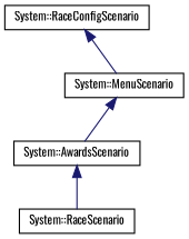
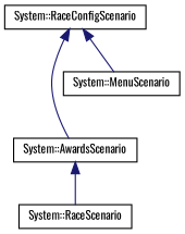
  digraph {
    fontname=Oswald
    rankdir=TB
    node [color=black fillcolor=white fontname=Oswald fontsize=10 shape=record style=filled]
    edge [color=midnightblue dir=back fontname=Oswald fontsize=10 labelfontname=FreeMono labelfontsize=10 style=solid]
    n1 [height=0.2 label="System::RaceConfigScenario" width=0.4]
    n2 [height=0.2 label="System::AwardsScenario" width=0.4]
    n3 [height=0.2 label="System::MenuScenario" width=0.4]
    n4 [height=0.2 label="System::RaceScenario" width=0.4]
-   n3 -> n2
+   n1 -> n2
    n1 -> n3
    n2 -> n4
  }
